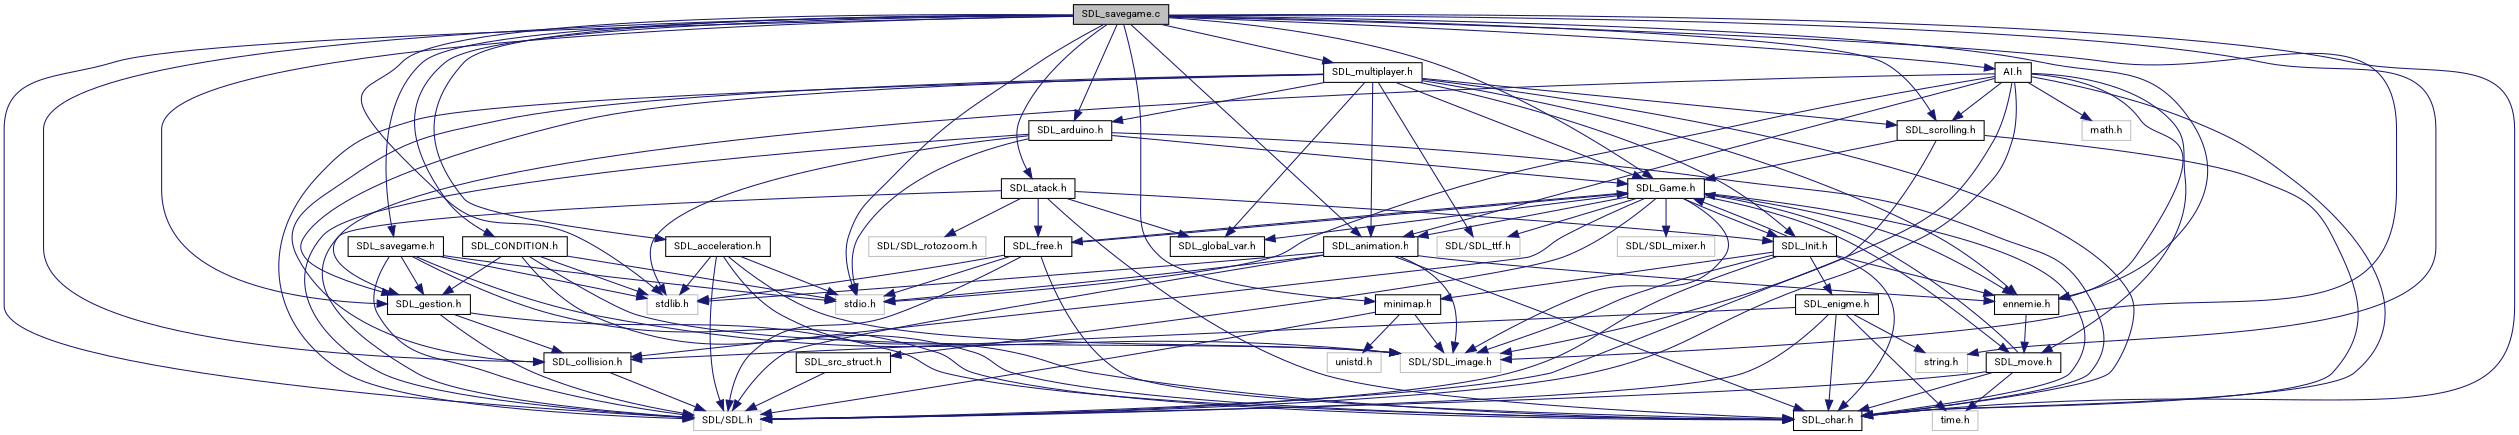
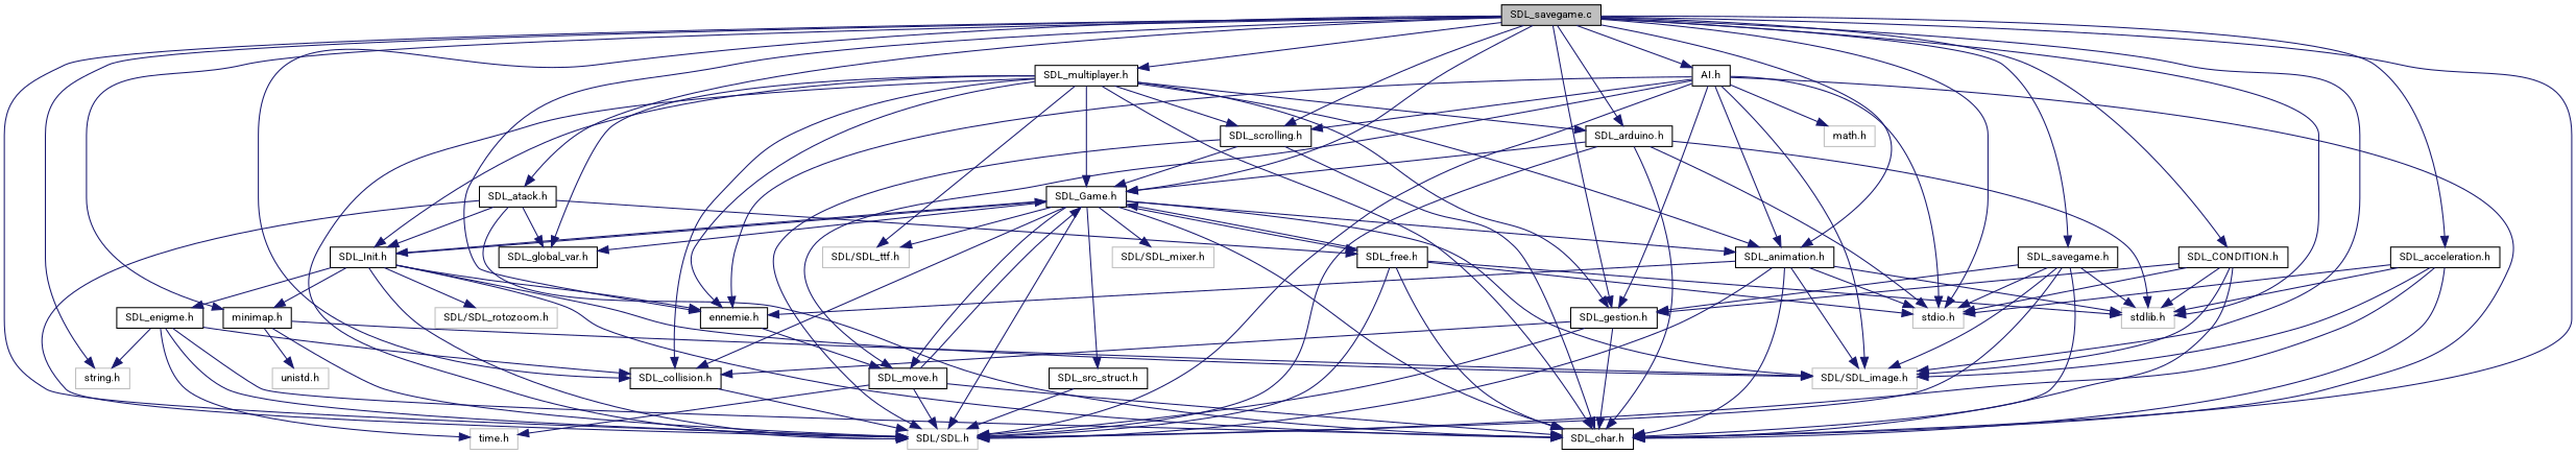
  digraph {
    node [color=black fillcolor=white fontname=Roboto fontsize=10 shape=record style=filled]
    edge [color=midnightblue fontname=Roboto fontsize=10 labelfontname=Roboto labelfontsize=10 style=solid]
    n1 [fillcolor=grey75 fontcolor=black height=0.2 label="SDL_savegame.c" width=0.4]
    n2 [color=grey75 height=0.2 label="stdio.h" width=0.4]
    n3 [color=grey75 height=0.2 label="stdlib.h" width=0.4]
    n4 [color=grey75 height=0.2 label="SDL/SDL.h" width=0.4]
    n5 [color=grey75 height=0.2 label="SDL/SDL_image.h" width=0.4]
    n6 [height=0.2 label="SDL_char.h" width=0.4]
    n7 [height=0.2 label="SDL_gestion.h" width=0.4]
    n8 [height=0.2 label="SDL_collision.h" width=0.4]
    n9 [color=grey75 height=0.2 label="string.h" width=0.4]
    n10 [height=0.2 label="SDL_Game.h" width=0.4]
    n11 [height=0.2 label="ennemie.h" width=0.4]
    n12 [height=0.2 label="SDL_animation.h" width=0.4]
    n13 [height=0.2 label="minimap.h" width=0.4]
    n14 [height=0.2 label="SDL_scrolling.h" width=0.4]
    n15 [height=0.2 label="SDL_arduino.h" width=0.4]
    n16 [height=0.2 label="AI.h" width=0.4]
    n17 [height=0.2 label="SDL_multiplayer.h" width=0.4]
    n18 [height=0.2 label="SDL_atack.h" width=0.4]
    n19 [height=0.2 label="SDL_acceleration.h" width=0.4]
    n20 [height=0.2 label="SDL_savegame.h" width=0.4]
    n21 [height=0.2 label="SDL_CONDITION.h" width=0.4]
    n22 [color=grey75 height=0.2 label="SDL/SDL_mixer.h" width=0.4]
    n23 [color=grey75 height=0.2 label="SDL/SDL_ttf.h" width=0.4]
    n24 [height=0.2 label="SDL_src_struct.h" width=0.4]
    n25 [height=0.2 label="SDL_move.h" width=0.4]
    n26 [height=0.2 label="SDL_free.h" width=0.4]
    n27 [height=0.2 label="SDL_Init.h" width=0.4]
    n28 [height=0.2 label="SDL_global_var.h" width=0.4]
    n29 [color=grey75 height=0.2 label="unistd.h" width=0.4]
    n30 [color=grey75 height=0.2 label="math.h" width=0.4]
    n31 [color=grey75 height=0.2 label="time.h" width=0.4]
    n32 [height=0.2 label="SDL_enigme.h" width=0.4]
    n33 [color=grey75 height=0.2 label="SDL/SDL_rotozoom.h" width=0.4]
    n1 -> n2
    n1 -> n3
    n1 -> n4
    n1 -> n5
    n1 -> n6
    n1 -> n7
    n1 -> n8
    n1 -> n9
    n1 -> n10
    n1 -> n11
    n1 -> n12
    n1 -> n13
    n1 -> n14
    n1 -> n15
    n1 -> n16
    n1 -> n17
    n1 -> n18
    n1 -> n19
    n1 -> n20
    n1 -> n21
    n7 -> n4
    n7 -> n6
    n7 -> n8
    n8 -> n4
-   n10 -> n11
+   n10 -> n4
    n10 -> n5
    n10 -> n6
    n10 -> n8
    n10 -> n12
    n10 -> n22
    n10 -> n23
    n10 -> n24
    n10 -> n25
    n10 -> n26
    n10 -> n27
    n10 -> n28
    n11 -> n25
    n12 -> n2
    n12 -> n3
    n12 -> n4
    n12 -> n5
    n12 -> n6
    n12 -> n11
    n13 -> n4
    n13 -> n5
    n13 -> n29
    n14 -> n4
    n14 -> n6
    n14 -> n10
    n15 -> n2
    n15 -> n3
    n15 -> n4
    n15 -> n6
    n15 -> n10
    n16 -> n2
    n16 -> n4
    n16 -> n5
    n16 -> n6
    n16 -> n7
    n16 -> n11
    n16 -> n12
    n16 -> n14
    n16 -> n25
    n16 -> n30
    n17 -> n4
    n17 -> n6
    n17 -> n7
    n17 -> n8
    n17 -> n10
    n17 -> n11
    n17 -> n12
    n17 -> n14
    n17 -> n15
    n17 -> n23
    n17 -> n27
    n17 -> n28
    n18 -> n4
    n18 -> n6
    n18 -> n26
    n18 -> n27
    n18 -> n28
    n19 -> n2
    n19 -> n3
    n19 -> n4
    n19 -> n5
    n19 -> n6
    n20 -> n2
    n20 -> n3
    n20 -> n4
    n20 -> n5
    n20 -> n6
    n20 -> n7
    n21 -> n2
    n21 -> n3
    n21 -> n5
    n21 -> n6
    n21 -> n7
    n24 -> n4
    n25 -> n4
    n25 -> n6
    n25 -> n10
    n25 -> n31
    n26 -> n2
    n26 -> n3
    n26 -> n4
    n26 -> n6
    n26 -> n10
    n27 -> n4
    n27 -> n5
    n27 -> n6
    n27 -> n10
    n27 -> n11
    n27 -> n13
    n27 -> n32
-   n18 -> n33
+   n27 -> n33
    n32 -> n4
    n32 -> n6
    n32 -> n8
    n32 -> n9
    n32 -> n31
  }
